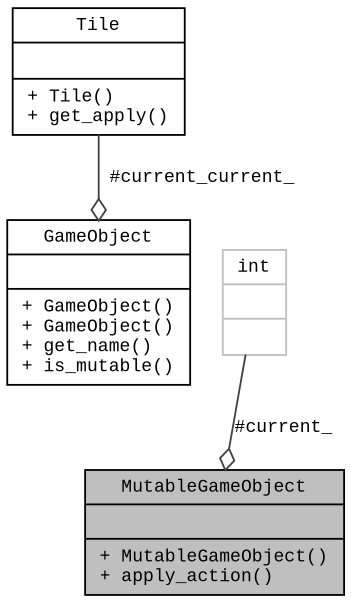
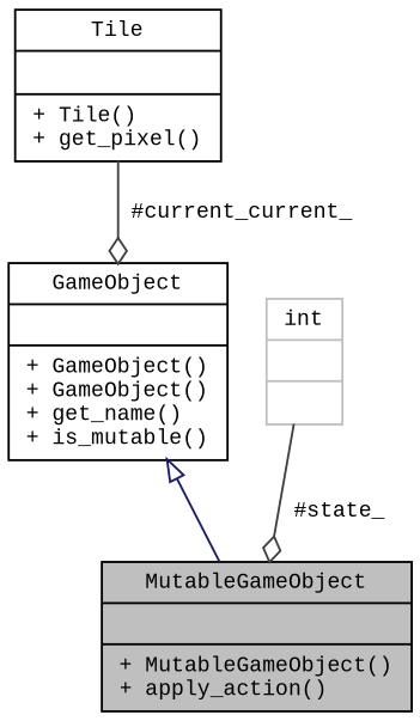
  digraph {
    fontname="Liberation Mono"
    node [color=black fillcolor=white fontname="Liberation Mono" fontsize=10 shape=record style=filled]
    edge [color=grey25 fontname="Liberation Mono" fontsize=10 labelfontname=Helvetica labelfontsize=10 style=solid arrowhead=odiamond]
    n1 [fillcolor=grey75 fontcolor=black height=0.2 label="{MutableGameObject\n||+ MutableGameObject()\l+ apply_action()\l}" width=0.4]
    n2 [height=0.2 label="{GameObject\n||+ GameObject()\l+ GameObject()\l+ get_name()\l+ is_mutable()\l}" width=0.4]
-   n3 [height=0.2 label="{Tile\n||+ Tile()\l+ get_apply()\l}" width=0.4]
+   n3 [height=0.2 label="{Tile\n||+ Tile()\l+ get_pixel()\l}" width=0.4]
    n4 [color=grey75 height=0.2 label="{int\n||}" width=0.4]
+   n2 -> n1 [arrowtail=onormal color=midnightblue dir=back arrowhead=""]
    n3 -> n2 [label=" #current_current_"]
-   n4 -> n1 [label=" #current_"]
+   n4 -> n1 [label=" #state_"]
  }
